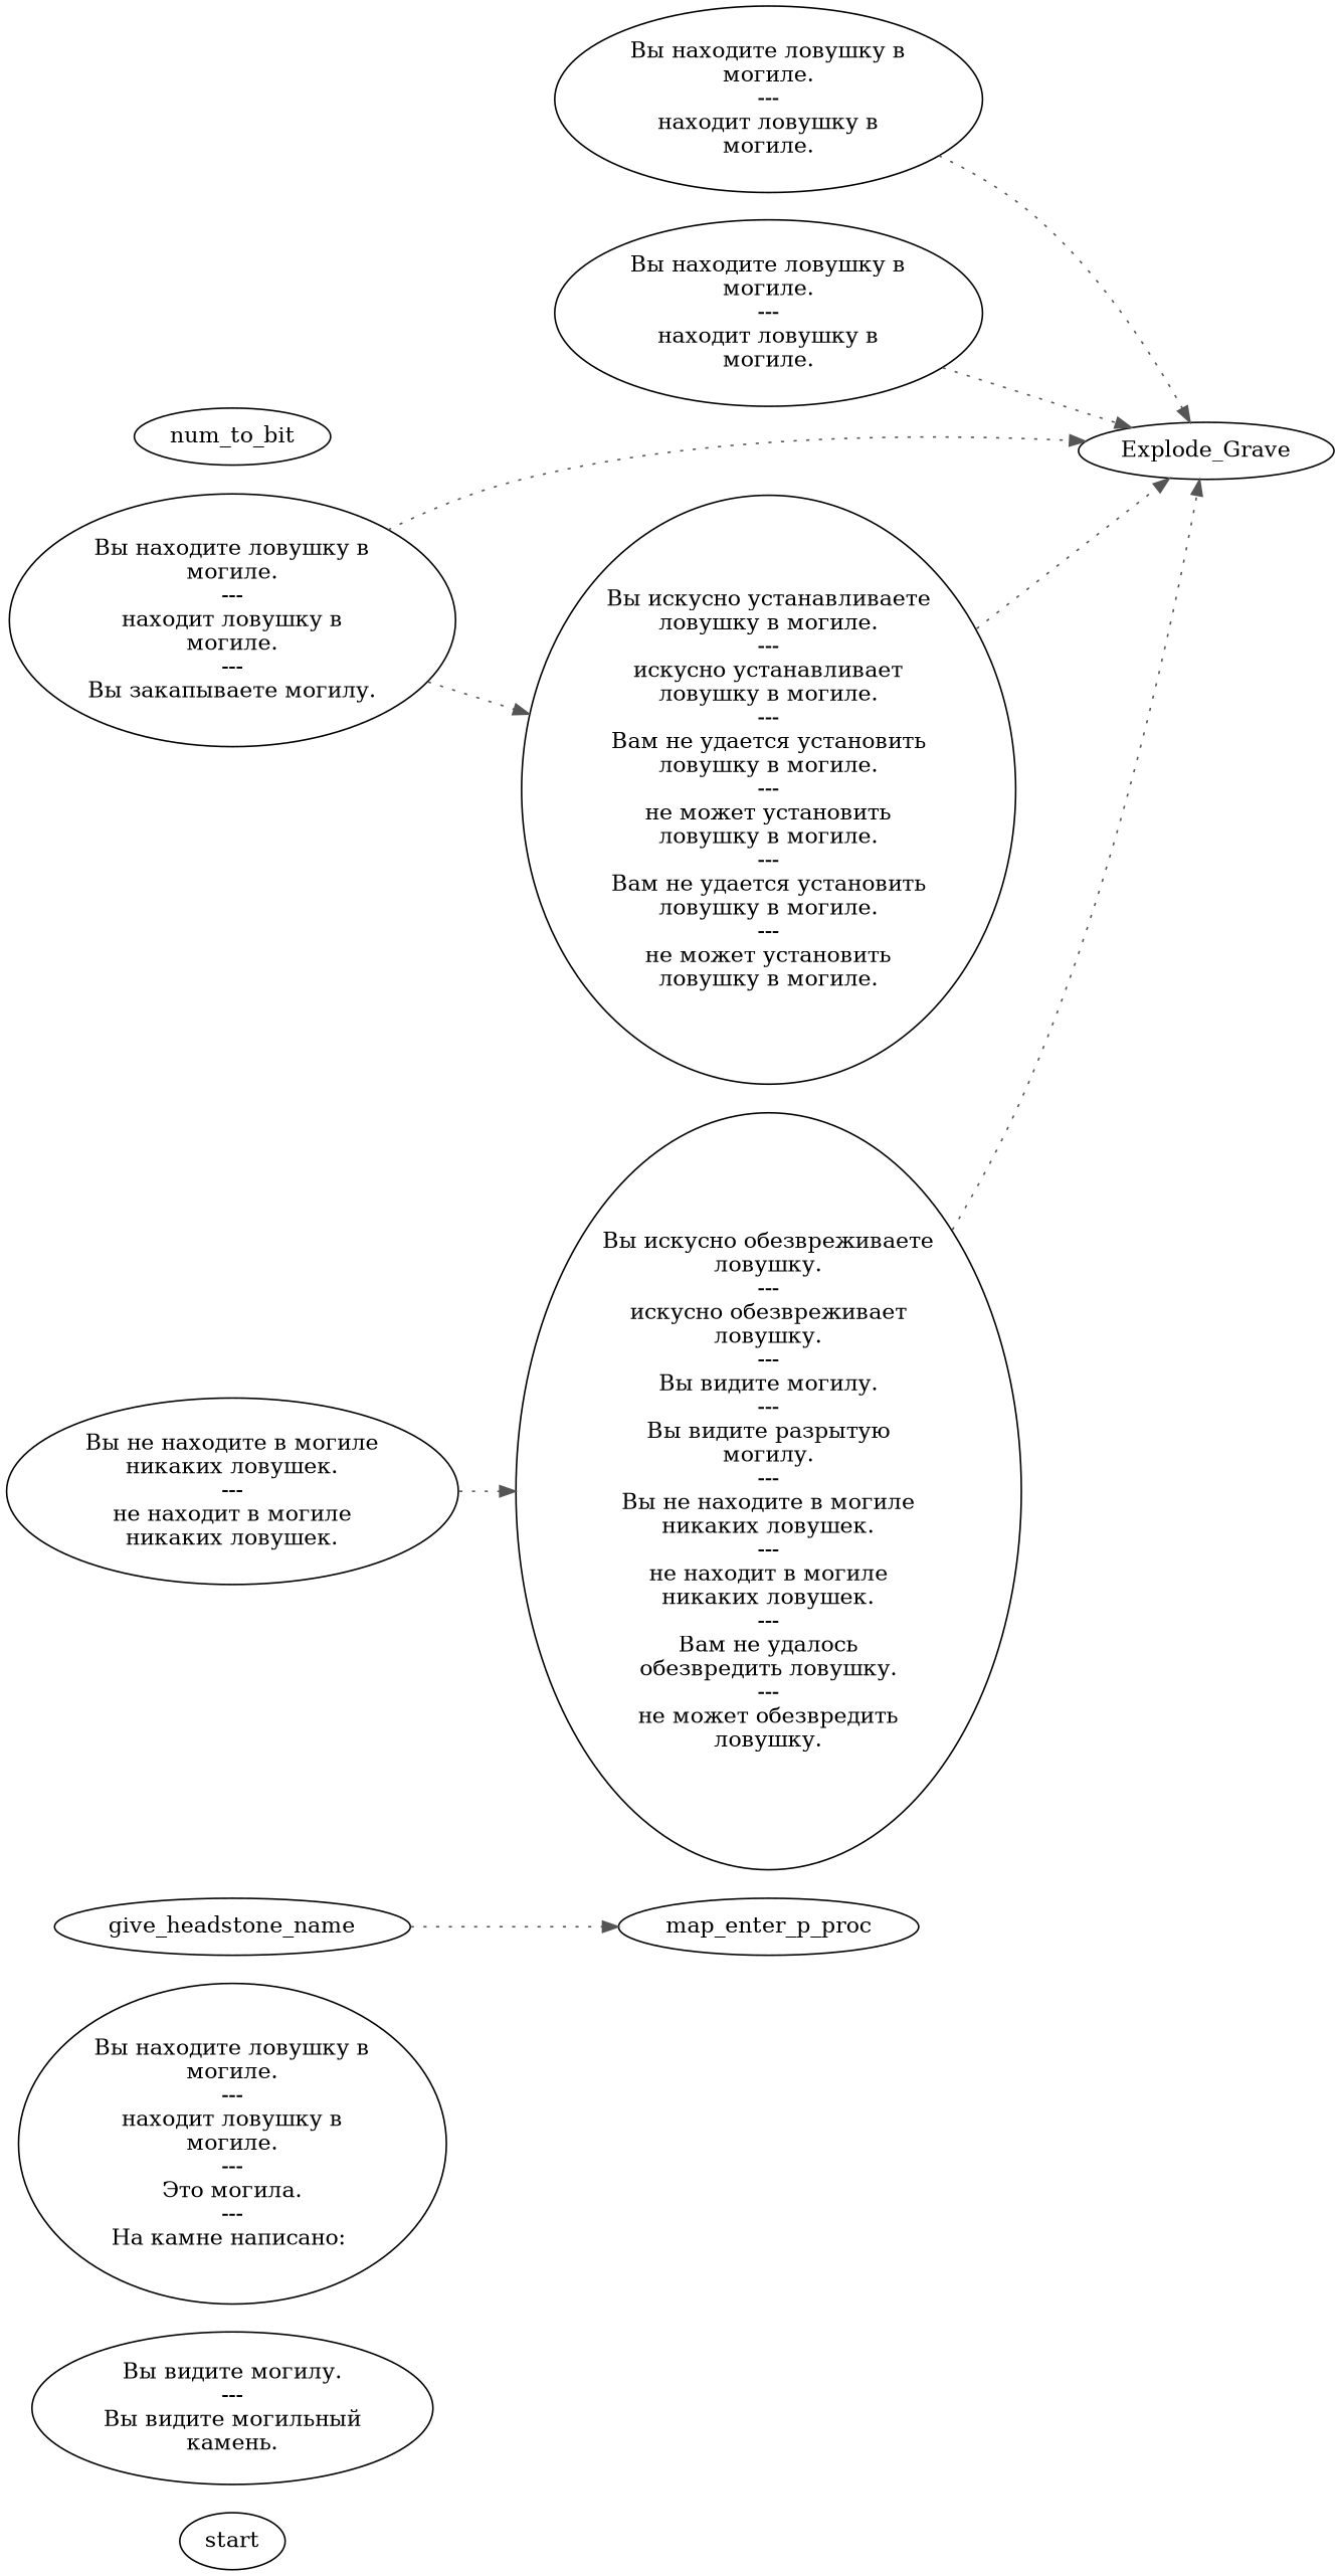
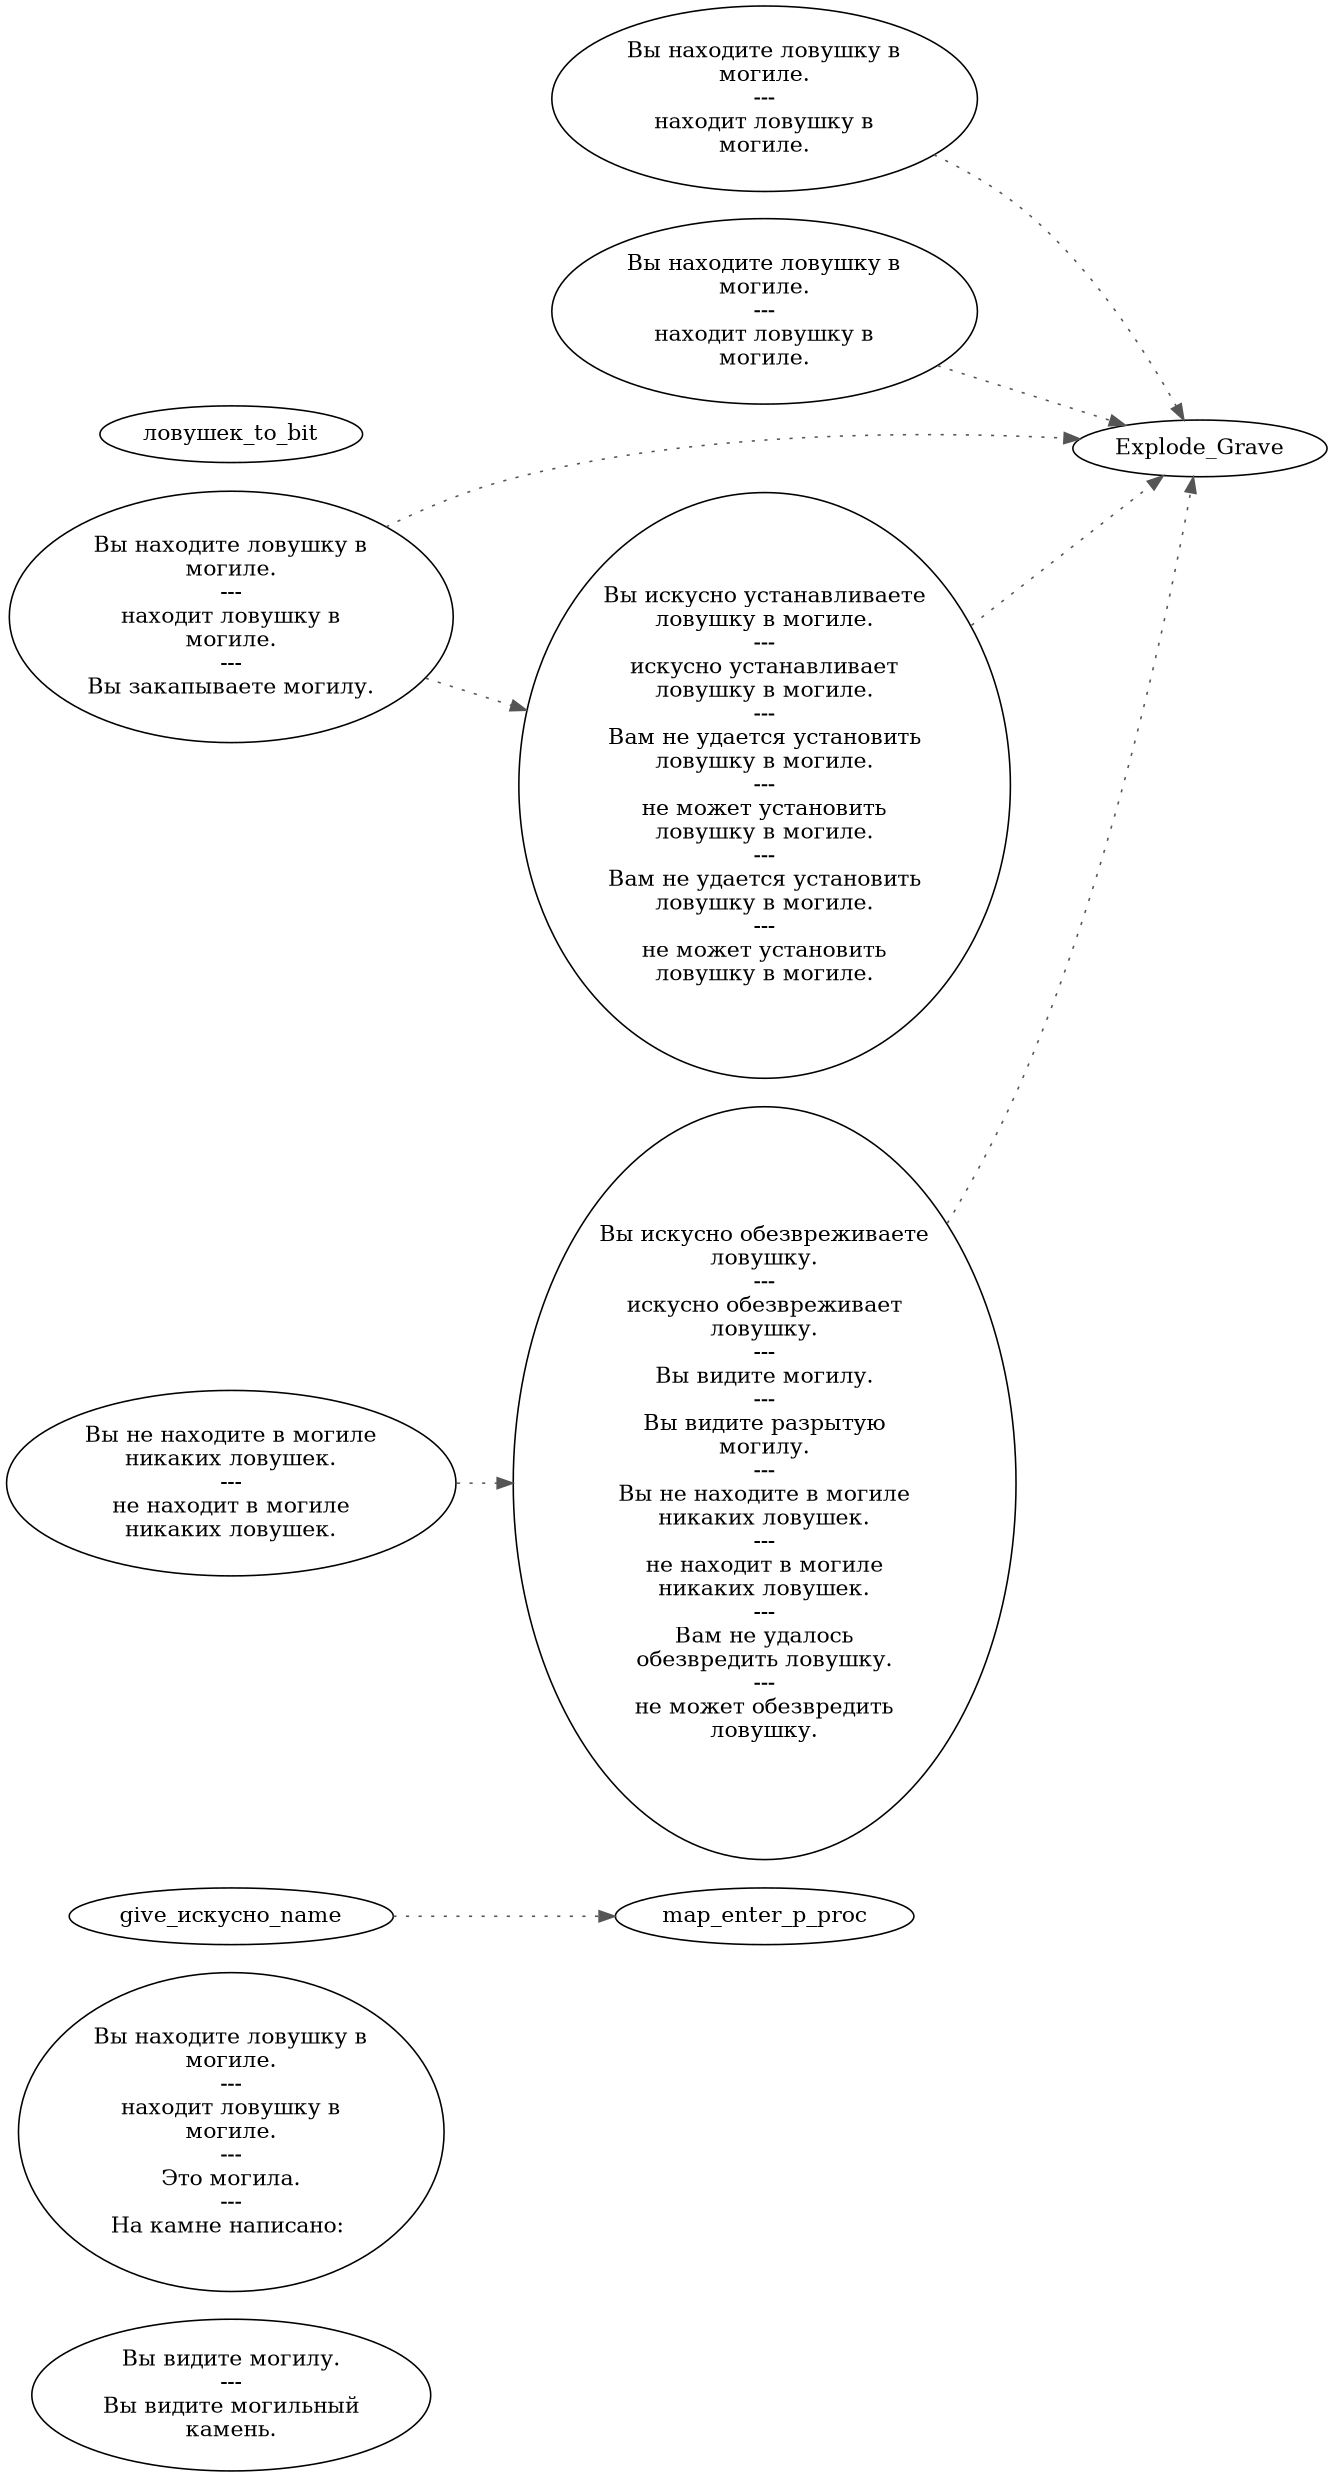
  digraph {
    rankdir=LR
    node [color="#000000" fillcolor="#FFFFFF" style=filled]
    edge [color="#555555" style=dotted]
-   start
    n2 [label="Вы видите могилу.\n---\nВы видите могильный\nкамень."]
    n3 [label="Вы находите ловушку в\nмогиле.\n---\nнаходит ловушку в\nмогиле.\n---\nЭто могила.\n---\nНа камне написано: "]
-   give_headstone_name
+   give_headstone_name [label="give_искусно_name"]
    map_enter_p_proc
    n6 [label="Вы находите ловушку в\nмогиле.\n---\nнаходит ловушку в\nмогиле."]
    Explode_Grave
    n8 [label="Вы находите ловушку в\nмогиле.\n---\nнаходит ловушку в\nмогиле."]
    n9 [label="Вы находите ловушку в\nмогиле.\n---\nнаходит ловушку в\nмогиле.\n---\nВы закапываете могилу."]
    n10 [label="Вы искусно устанавливаете\nловушку в могиле.\n---\nискусно устанавливает\nловушку в могиле.\n---\nВам не удается установить\nловушку в могиле.\n---\nне может установить\nловушку в могиле.\n---\nВам не удается установить\nловушку в могиле.\n---\nне может установить\nловушку в могиле."]
    n11 [label="Вы не находите в могиле\nникаких ловушек.\n---\nне находит в могиле\nникаких ловушек."]
    n12 [label="Вы искусно обезвреживаете\nловушку.\n---\nискусно обезвреживает\nловушку.\n---\nВы видите могилу.\n---\nВы видите разрытую\nмогилу.\n---\nВы не находите в могиле\nникаких ловушек.\n---\nне находит в могиле\nникаких ловушек.\n---\nВам не удалось\nобезвредить ловушку.\n---\nне может обезвредить\nловушку."]
-   num_to_bit
+   num_to_bit [label="ловушек_to_bit"]
    give_headstone_name -> map_enter_p_proc
    n6 -> Explode_Grave
    n8 -> Explode_Grave
    n9 -> Explode_Grave
    n9 -> n10
    n10 -> Explode_Grave
    n11 -> n12
    n12 -> Explode_Grave
  }
